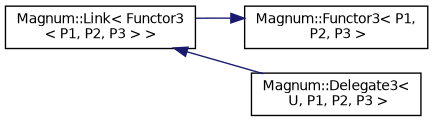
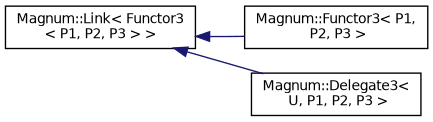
  digraph {
    rankdir=LR
    node [color=black fillcolor=white fontname=Helvetica fontsize=10 shape=record style=filled]
    edge [color=midnightblue dir=back fontname=Helvetica fontsize=10 labelfontname=Helvetica labelfontsize=10 style=solid]
    n1 [height=0.2 label="Magnum::Link\< Functor3\l\< P1, P2, P3 \> \>" width=0.4]
    n2 [height=0.2 label="Magnum::Functor3\< P1,\l P2, P3 \>" width=0.4]
    n3 [height=0.2 label="Magnum::Delegate3\<\l U, P1, P2, P3 \>" width=0.4]
-   n2 -> n1
+   n1 -> n2
    n1 -> n3
  }
